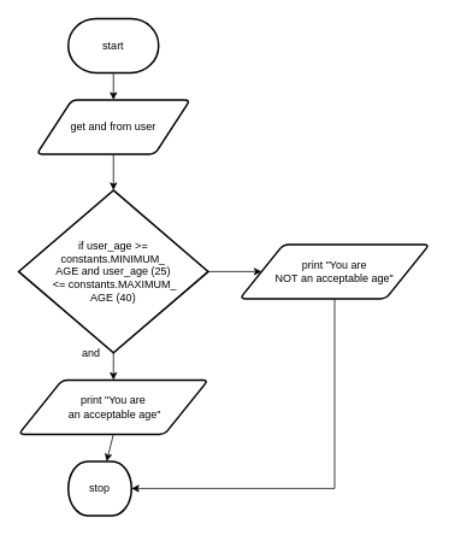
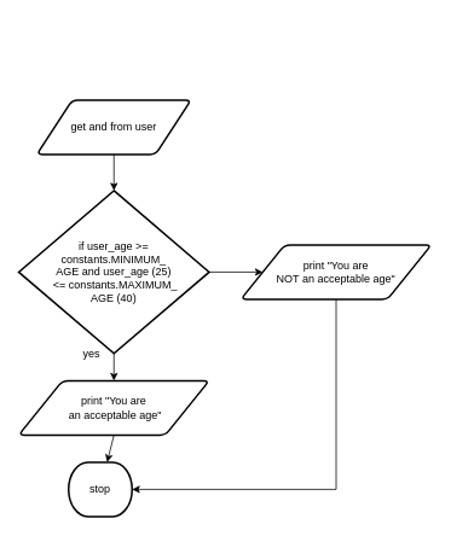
  <mxCell id="0" />
  <mxCell id="1" parent="0" />
- <mxCell id="2" style="edgeStyle=none;html=1;exitX=0.5;exitY=1;exitDx=0;exitDy=0;exitPerimeter=0;fontFamily=Helvetica;fontSize=12;fontColor=#FFFFFF;" edge="1" parent="1" source="3" target="5"><mxGeometry relative="1" as="geometry" /></mxCell>
- <mxCell id="3" value="start" style="strokeWidth=2;html=1;shape=mxgraph.flowchart.terminator;whiteSpace=wrap;" vertex="1" parent="1"><mxGeometry x="75" y="20" width="100" height="60" as="geometry" /></mxCell>
  <mxCell id="4" style="edgeStyle=none;html=1;exitX=0.5;exitY=1;exitDx=0;exitDy=0;fontFamily=Helvetica;fontSize=12;fontColor=#FFFFFF;" edge="1" parent="1" source="5" target="8"><mxGeometry relative="1" as="geometry" /></mxCell>
  <mxCell id="5" value="get and from user" style="shape=parallelogram;html=1;strokeWidth=2;perimeter=parallelogramPerimeter;whiteSpace=wrap;rounded=1;arcSize=12;size=0.23;" vertex="1" parent="1"><mxGeometry x="40" y="110" width="170" height="60" as="geometry" /></mxCell>
  <mxCell id="6" style="edgeStyle=none;html=1;exitX=1;exitY=0.5;exitDx=0;exitDy=0;exitPerimeter=0;fontFamily=Helvetica;fontSize=12;fontColor=#FFFFFF;" edge="1" parent="1" source="8" target="10"><mxGeometry relative="1" as="geometry" /></mxCell>
  <mxCell id="7" style="edgeStyle=none;rounded=0;html=1;exitX=0.5;exitY=1;exitDx=0;exitDy=0;exitPerimeter=0;fontFamily=Helvetica;fontSize=12;fontColor=#FFFFFF;" edge="1" parent="1" source="8" target="12"><mxGeometry relative="1" as="geometry" /></mxCell>
  <mxCell id="8" value="&lt;span id=&quot;docs-internal-guid-7b5bc776-7fff-5ea2-610d-8fca2f527aab&quot;&gt;&lt;span style=&quot;background-color: transparent ; vertical-align: baseline&quot;&gt;&lt;font style=&quot;font-size: 12px&quot; color=&quot;#000000&quot;&gt;if user_age &amp;gt;= &lt;br&gt;constants.MINIMUM_&lt;br&gt;AGE and user_age (25)&lt;br&gt;&amp;nbsp;&amp;lt;= constants.MAXIMUM_&lt;br&gt;AGE (40)&lt;/font&gt;&lt;/span&gt;&lt;/span&gt;" style="strokeWidth=2;html=1;shape=mxgraph.flowchart.decision;whiteSpace=wrap;" vertex="1" parent="1"><mxGeometry x="20" y="210" width="210" height="180" as="geometry" /></mxCell>
  <mxCell id="9" style="edgeStyle=none;html=1;exitX=0.5;exitY=1;exitDx=0;exitDy=0;entryX=1;entryY=0.5;entryDx=0;entryDy=0;entryPerimeter=0;fontFamily=Helvetica;fontSize=12;fontColor=#FFFFFF;rounded=0;" edge="1" parent="1" source="10" target="13"><mxGeometry relative="1" as="geometry"><Array as="points"><mxPoint x="370" y="540" /></Array></mxGeometry></mxCell>
  <mxCell id="10" value="print &quot;You are &lt;br&gt;NOT an acceptable age&quot;" style="shape=parallelogram;html=1;strokeWidth=2;perimeter=parallelogramPerimeter;whiteSpace=wrap;rounded=1;arcSize=12;size=0.23;fontFamily=Helvetica;fontSize=12;fontColor=#000000;" vertex="1" parent="1"><mxGeometry x="265" y="270" width="210" height="60" as="geometry" /></mxCell>
  <mxCell id="11" style="edgeStyle=none;rounded=0;html=1;exitX=0.5;exitY=1;exitDx=0;exitDy=0;fontFamily=Helvetica;fontSize=12;fontColor=#FFFFFF;" edge="1" parent="1" source="12" target="13"><mxGeometry relative="1" as="geometry" /></mxCell>
  <mxCell id="12" value="print &quot;You are &lt;br&gt;&amp;nbsp;an acceptable age&quot;" style="shape=parallelogram;html=1;strokeWidth=2;perimeter=parallelogramPerimeter;whiteSpace=wrap;rounded=1;arcSize=12;size=0.23;fontFamily=Helvetica;fontSize=12;fontColor=#000000;" vertex="1" parent="1"><mxGeometry x="20" y="420" width="210" height="60" as="geometry" /></mxCell>
  <mxCell id="13" value="&lt;font color=&quot;#000000&quot;&gt;stop&lt;/font&gt;" style="strokeWidth=2;html=1;shape=mxgraph.flowchart.terminator;whiteSpace=wrap;fontFamily=Helvetica;fontSize=12;fontColor=#FFFFFF;" vertex="1" parent="1"><mxGeometry x="75" y="510" width="70" height="60" as="geometry" /></mxCell>
- <mxCell id="14" value="&lt;font color=&quot;#000000&quot;&gt;and&lt;/font&gt;" style="text;html=1;resizable=0;autosize=1;align=center;verticalAlign=middle;points=[];fillColor=none;strokeColor=none;rounded=0;fontFamily=Helvetica;fontSize=12;fontColor=#FFFFFF;" vertex="1" parent="1"><mxGeometry x="85" y="380" width="30" height="20" as="geometry" /></mxCell>
+ <mxCell id="14" value="&lt;font color=&quot;#000000&quot;&gt;yes&lt;/font&gt;" style="text;html=1;resizable=0;autosize=1;align=center;verticalAlign=middle;points=[];fillColor=none;strokeColor=none;rounded=0;fontFamily=Helvetica;fontSize=12;fontColor=#FFFFFF;" vertex="1" parent="1"><mxGeometry x="85" y="380" width="30" height="20" as="geometry" /></mxCell>
